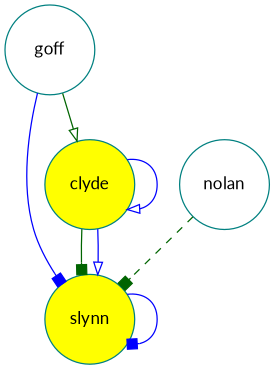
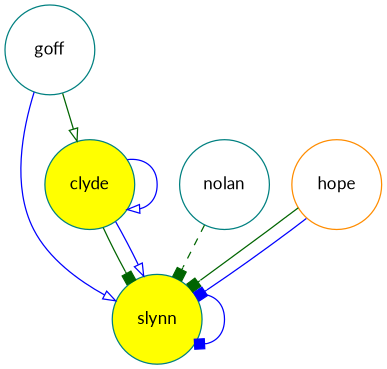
  digraph {
    fontname=Lato
    node [color=teal fillcolor=white fixedsize=true fontname=Lato shape=circle style=filled]
    edge [arrowhead=box color=blue fontname=Lato penwidth=1 style=solid]
    slynn [fillcolor=yellow height=1 width=1]
    goff [height=1 width=1]
    clyde [fillcolor=yellow height=1 width=1]
    nolan [height=1 width=1]
+   hope [color=darkorange height=1 width=1]
    slynn -> slynn
-   goff -> slynn
+   goff -> slynn [arrowhead=onormal]
    goff -> clyde [arrowhead=onormal color=darkgreen]
    clyde -> slynn [color=darkgreen]
    clyde -> slynn [arrowhead=onormal]
    clyde -> clyde [arrowhead=onormal]
    nolan -> slynn [color=darkgreen style=dashed]
+   hope -> slynn [color=darkgreen]
+   hope -> slynn
  }
